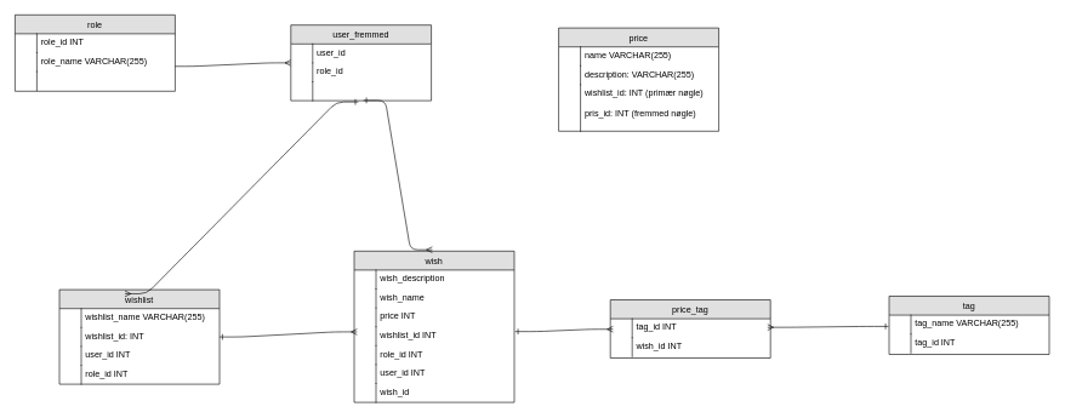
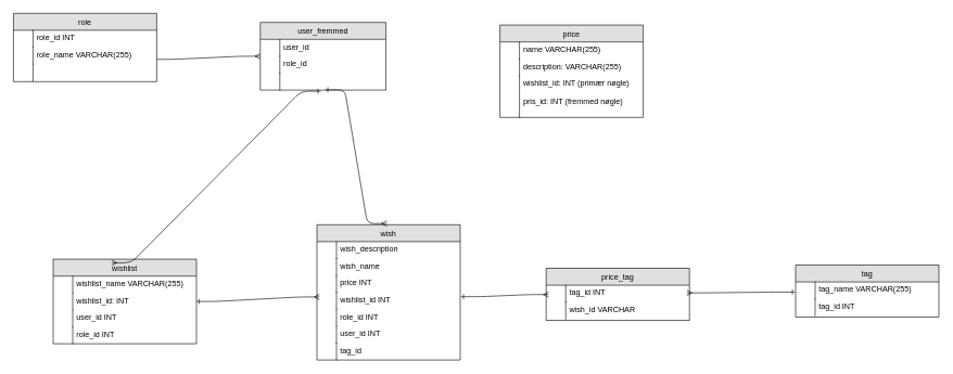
  <mxCell id="0" />
  <mxCell id="1" parent="0" />
  <mxCell id="2" style="edgeStyle=entityRelationEdgeStyle;html=1;startArrow=ERmany;startFill=0;endArrow=ERone;endFill=0;jettySize=auto;orthogonalLoop=1;rounded=1;entryX=0.973;entryY=0.723;entryDx=0;entryDy=0;entryPerimeter=0;" parent="1" source="3" target="13" edge="1"><mxGeometry relative="1" as="geometry"><mxPoint x="245" y="147.204" as="targetPoint" /><Array as="points"><mxPoint x="269" y="393" /></Array></mxGeometry></mxCell>
  <mxCell id="3" value="user_fremmed" style="swimlane;fontStyle=0;childLayout=stackLayout;horizontal=1;startSize=26;fillColor=#e0e0e0;horizontalStack=0;resizeParent=1;resizeLast=0;collapsible=1;marginBottom=0;swimlaneFillColor=#ffffff;align=center;" parent="1" vertex="1"><mxGeometry x="399" y="34" width="193" height="104" as="geometry" /></mxCell>
  <mxCell id="4" value="user_id" style="shape=partialRectangle;top=0;left=0;right=0;bottom=0;align=left;verticalAlign=top;spacingTop=-2;fillColor=none;spacingLeft=34;spacingRight=4;overflow=hidden;rotatable=0;points=[[0,0.5],[1,0.5]];portConstraint=eastwest;dropTarget=0;" parent="3" vertex="1"><mxGeometry y="26" width="193" height="26" as="geometry" /></mxCell>
  <mxCell id="5" value="" style="shape=partialRectangle;top=0;left=0;bottom=0;fillColor=none;align=left;verticalAlign=middle;spacingLeft=4;spacingRight=4;overflow=hidden;rotatable=0;points=[];portConstraint=eastwest;part=1;" parent="4" vertex="1" connectable="0"><mxGeometry width="30" height="26" as="geometry" /></mxCell>
  <mxCell id="6" value="role_id" style="shape=partialRectangle;top=0;left=0;right=0;bottom=0;align=left;verticalAlign=top;spacingTop=-2;fillColor=none;spacingLeft=34;spacingRight=4;overflow=hidden;rotatable=0;points=[[0,0.5],[1,0.5]];portConstraint=eastwest;dropTarget=0;" parent="3" vertex="1"><mxGeometry y="52" width="193" height="26" as="geometry" /></mxCell>
  <mxCell id="7" value="" style="shape=partialRectangle;top=0;left=0;bottom=0;fillColor=none;align=left;verticalAlign=middle;spacingLeft=4;spacingRight=4;overflow=hidden;rotatable=0;points=[];portConstraint=eastwest;part=1;" parent="6" vertex="1" connectable="0"><mxGeometry width="30" height="26" as="geometry" /></mxCell>
  <mxCell id="8" value="" style="shape=partialRectangle;top=0;left=0;right=0;bottom=0;align=left;verticalAlign=top;spacingTop=-2;fillColor=none;spacingLeft=34;spacingRight=4;overflow=hidden;rotatable=0;points=[[0,0.5],[1,0.5]];portConstraint=eastwest;dropTarget=0;" parent="3" vertex="1"><mxGeometry y="78" width="193" height="26" as="geometry" /></mxCell>
  <mxCell id="9" value="" style="shape=partialRectangle;top=0;left=0;bottom=0;fillColor=none;align=left;verticalAlign=middle;spacingLeft=4;spacingRight=4;overflow=hidden;rotatable=0;points=[];portConstraint=eastwest;part=1;" parent="8" vertex="1" connectable="0"><mxGeometry width="30" height="26" as="geometry" /></mxCell>
  <mxCell id="10" value="role" style="swimlane;fontStyle=0;childLayout=stackLayout;horizontal=1;startSize=26;fillColor=#e0e0e0;horizontalStack=0;resizeParent=1;resizeLast=0;collapsible=1;marginBottom=0;swimlaneFillColor=#ffffff;align=center;" parent="1" vertex="1"><mxGeometry x="20" y="20" width="220" height="105" as="geometry" /></mxCell>
  <mxCell id="11" value="role_id INT" style="shape=partialRectangle;top=0;left=0;right=0;bottom=0;align=left;verticalAlign=top;spacingTop=-2;fillColor=none;spacingLeft=34;spacingRight=4;overflow=hidden;rotatable=0;points=[[0,0.5],[1,0.5]];portConstraint=eastwest;dropTarget=0;" parent="10" vertex="1"><mxGeometry y="26" width="220" height="26" as="geometry" /></mxCell>
  <mxCell id="12" value="" style="shape=partialRectangle;top=0;left=0;bottom=0;fillColor=none;align=left;verticalAlign=middle;spacingLeft=4;spacingRight=4;overflow=hidden;rotatable=0;points=[];portConstraint=eastwest;part=1;" parent="11" vertex="1" connectable="0"><mxGeometry width="30" height="26" as="geometry" /></mxCell>
  <mxCell id="13" value="role_name VARCHAR(255)" style="shape=partialRectangle;top=0;left=0;right=0;bottom=0;align=left;verticalAlign=top;spacingTop=-2;fillColor=none;spacingLeft=34;spacingRight=4;overflow=hidden;rotatable=0;points=[[0,0.5],[1,0.5]];portConstraint=eastwest;dropTarget=0;" parent="10" vertex="1"><mxGeometry y="52" width="220" height="26" as="geometry" /></mxCell>
  <mxCell id="14" value="" style="shape=partialRectangle;top=0;left=0;bottom=0;fillColor=none;align=left;verticalAlign=middle;spacingLeft=4;spacingRight=4;overflow=hidden;rotatable=0;points=[];portConstraint=eastwest;part=1;" parent="13" vertex="1" connectable="0"><mxGeometry width="30" height="26" as="geometry" /></mxCell>
  <mxCell id="15" value="" style="shape=partialRectangle;top=0;left=0;right=0;bottom=0;align=left;verticalAlign=top;spacingTop=-2;fillColor=none;spacingLeft=34;spacingRight=4;overflow=hidden;rotatable=0;points=[[0,0.5],[1,0.5]];portConstraint=eastwest;dropTarget=0;" parent="10" vertex="1"><mxGeometry y="78" width="220" height="26" as="geometry" /></mxCell>
  <mxCell id="16" value="" style="shape=partialRectangle;top=0;left=0;bottom=0;fillColor=none;align=left;verticalAlign=middle;spacingLeft=4;spacingRight=4;overflow=hidden;rotatable=0;points=[];portConstraint=eastwest;part=1;" parent="15" vertex="1" connectable="0"><mxGeometry width="30" height="26" as="geometry" /></mxCell>
  <mxCell id="17" value="price" style="swimlane;fontStyle=0;childLayout=stackLayout;horizontal=1;startSize=26;fillColor=#e0e0e0;horizontalStack=0;resizeParent=1;resizeLast=0;collapsible=1;marginBottom=0;swimlaneFillColor=#ffffff;align=center;" parent="1" vertex="1"><mxGeometry x="767" y="38" width="220" height="142" as="geometry" /></mxCell>
  <mxCell id="18" value="name VARCHAR(255)" style="shape=partialRectangle;top=0;left=0;right=0;bottom=0;align=left;verticalAlign=top;spacingTop=-2;fillColor=none;spacingLeft=34;spacingRight=4;overflow=hidden;rotatable=0;points=[[0,0.5],[1,0.5]];portConstraint=eastwest;dropTarget=0;" parent="17" vertex="1"><mxGeometry y="26" width="220" height="26" as="geometry" /></mxCell>
  <mxCell id="19" value="" style="shape=partialRectangle;top=0;left=0;bottom=0;fillColor=none;align=left;verticalAlign=middle;spacingLeft=4;spacingRight=4;overflow=hidden;rotatable=0;points=[];portConstraint=eastwest;part=1;" parent="18" vertex="1" connectable="0"><mxGeometry width="30" height="26" as="geometry" /></mxCell>
  <mxCell id="20" value="description: VARCHAR(255)" style="shape=partialRectangle;top=0;left=0;right=0;bottom=0;align=left;verticalAlign=top;spacingTop=-2;fillColor=none;spacingLeft=34;spacingRight=4;overflow=hidden;rotatable=0;points=[[0,0.5],[1,0.5]];portConstraint=eastwest;dropTarget=0;" parent="17" vertex="1"><mxGeometry y="52" width="220" height="26" as="geometry" /></mxCell>
  <mxCell id="21" value="" style="shape=partialRectangle;top=0;left=0;bottom=0;fillColor=none;align=left;verticalAlign=middle;spacingLeft=4;spacingRight=4;overflow=hidden;rotatable=0;points=[];portConstraint=eastwest;part=1;" parent="20" vertex="1" connectable="0"><mxGeometry width="30" height="26" as="geometry" /></mxCell>
  <mxCell id="22" value="wishlist_id: INT (primær nøgle)&#10;&#10;pris_id: INT (fremmed nøgle)" style="shape=partialRectangle;top=0;left=0;right=0;bottom=0;align=left;verticalAlign=top;spacingTop=-2;fillColor=none;spacingLeft=34;spacingRight=4;overflow=hidden;rotatable=0;points=[[0,0.5],[1,0.5]];portConstraint=eastwest;dropTarget=0;" parent="17" vertex="1"><mxGeometry y="78" width="220" height="64" as="geometry" /></mxCell>
  <mxCell id="23" value="" style="shape=partialRectangle;top=0;left=0;bottom=0;fillColor=none;align=left;verticalAlign=middle;spacingLeft=4;spacingRight=4;overflow=hidden;rotatable=0;points=[];portConstraint=eastwest;part=1;" parent="22" vertex="1" connectable="0"><mxGeometry width="30" height="64" as="geometry" /></mxCell>
  <mxCell id="24" value="wish" style="swimlane;fontStyle=0;childLayout=stackLayout;horizontal=1;startSize=26;fillColor=#e0e0e0;horizontalStack=0;resizeParent=1;resizeLast=0;collapsible=1;marginBottom=0;swimlaneFillColor=#ffffff;align=center;" parent="1" vertex="1"><mxGeometry x="486" y="345" width="220" height="208" as="geometry" /></mxCell>
  <mxCell id="25" value="wish_description" style="shape=partialRectangle;top=0;left=0;right=0;bottom=0;align=left;verticalAlign=top;spacingTop=-2;fillColor=none;spacingLeft=34;spacingRight=4;overflow=hidden;rotatable=0;points=[[0,0.5],[1,0.5]];portConstraint=eastwest;dropTarget=0;" parent="24" vertex="1"><mxGeometry y="26" width="220" height="26" as="geometry" /></mxCell>
  <mxCell id="26" value="" style="shape=partialRectangle;top=0;left=0;bottom=0;fillColor=none;align=left;verticalAlign=middle;spacingLeft=4;spacingRight=4;overflow=hidden;rotatable=0;points=[];portConstraint=eastwest;part=1;" parent="25" vertex="1" connectable="0"><mxGeometry width="30" height="26" as="geometry" /></mxCell>
  <mxCell id="27" value="wish_name" style="shape=partialRectangle;top=0;left=0;right=0;bottom=0;align=left;verticalAlign=top;spacingTop=-2;fillColor=none;spacingLeft=34;spacingRight=4;overflow=hidden;rotatable=0;points=[[0,0.5],[1,0.5]];portConstraint=eastwest;dropTarget=0;" parent="24" vertex="1"><mxGeometry y="52" width="220" height="26" as="geometry" /></mxCell>
  <mxCell id="28" value="" style="shape=partialRectangle;top=0;left=0;bottom=0;fillColor=none;align=left;verticalAlign=middle;spacingLeft=4;spacingRight=4;overflow=hidden;rotatable=0;points=[];portConstraint=eastwest;part=1;" parent="27" vertex="1" connectable="0"><mxGeometry width="30" height="26" as="geometry" /></mxCell>
  <mxCell id="29" value="price INT" style="shape=partialRectangle;top=0;left=0;right=0;bottom=0;align=left;verticalAlign=top;spacingTop=-2;fillColor=none;spacingLeft=34;spacingRight=4;overflow=hidden;rotatable=0;points=[[0,0.5],[1,0.5]];portConstraint=eastwest;dropTarget=0;" parent="24" vertex="1"><mxGeometry y="78" width="220" height="26" as="geometry" /></mxCell>
  <mxCell id="30" value="" style="shape=partialRectangle;top=0;left=0;bottom=0;fillColor=none;align=left;verticalAlign=middle;spacingLeft=4;spacingRight=4;overflow=hidden;rotatable=0;points=[];portConstraint=eastwest;part=1;" parent="29" vertex="1" connectable="0"><mxGeometry width="30" height="26" as="geometry" /></mxCell>
  <mxCell id="31" value="wishlist_id INT" style="shape=partialRectangle;top=0;left=0;right=0;bottom=0;align=left;verticalAlign=top;spacingTop=-2;fillColor=none;spacingLeft=34;spacingRight=4;overflow=hidden;rotatable=0;points=[[0,0.5],[1,0.5]];portConstraint=eastwest;dropTarget=0;" vertex="1" parent="24"><mxGeometry y="104" width="220" height="26" as="geometry" /></mxCell>
  <mxCell id="32" value="" style="shape=partialRectangle;top=0;left=0;bottom=0;fillColor=none;align=left;verticalAlign=middle;spacingLeft=4;spacingRight=4;overflow=hidden;rotatable=0;points=[];portConstraint=eastwest;part=1;" vertex="1" connectable="0" parent="31"><mxGeometry width="30" height="26" as="geometry" /></mxCell>
  <mxCell id="33" value="role_id INT" style="shape=partialRectangle;top=0;left=0;right=0;bottom=0;align=left;verticalAlign=top;spacingTop=-2;fillColor=none;spacingLeft=34;spacingRight=4;overflow=hidden;rotatable=0;points=[[0,0.5],[1,0.5]];portConstraint=eastwest;dropTarget=0;" vertex="1" parent="24"><mxGeometry y="130" width="220" height="26" as="geometry" /></mxCell>
  <mxCell id="34" value="" style="shape=partialRectangle;top=0;left=0;bottom=0;fillColor=none;align=left;verticalAlign=middle;spacingLeft=4;spacingRight=4;overflow=hidden;rotatable=0;points=[];portConstraint=eastwest;part=1;" vertex="1" connectable="0" parent="33"><mxGeometry width="30" height="26" as="geometry" /></mxCell>
  <mxCell id="35" value="user_id INT" style="shape=partialRectangle;top=0;left=0;right=0;bottom=0;align=left;verticalAlign=top;spacingTop=-2;fillColor=none;spacingLeft=34;spacingRight=4;overflow=hidden;rotatable=0;points=[[0,0.5],[1,0.5]];portConstraint=eastwest;dropTarget=0;" vertex="1" parent="24"><mxGeometry y="156" width="220" height="26" as="geometry" /></mxCell>
  <mxCell id="36" value="" style="shape=partialRectangle;top=0;left=0;bottom=0;fillColor=none;align=left;verticalAlign=middle;spacingLeft=4;spacingRight=4;overflow=hidden;rotatable=0;points=[];portConstraint=eastwest;part=1;" vertex="1" connectable="0" parent="35"><mxGeometry width="30" height="26" as="geometry" /></mxCell>
- <mxCell id="37" value="wish_id" style="shape=partialRectangle;top=0;left=0;right=0;bottom=0;align=left;verticalAlign=top;spacingTop=-2;fillColor=none;spacingLeft=34;spacingRight=4;overflow=hidden;rotatable=0;points=[[0,0.5],[1,0.5]];portConstraint=eastwest;dropTarget=0;" vertex="1" parent="24"><mxGeometry y="182" width="220" height="26" as="geometry" /></mxCell>
+ <mxCell id="37" value="tag_id" style="shape=partialRectangle;top=0;left=0;right=0;bottom=0;align=left;verticalAlign=top;spacingTop=-2;fillColor=none;spacingLeft=34;spacingRight=4;overflow=hidden;rotatable=0;points=[[0,0.5],[1,0.5]];portConstraint=eastwest;dropTarget=0;" vertex="1" parent="24"><mxGeometry y="182" width="220" height="26" as="geometry" /></mxCell>
  <mxCell id="38" value="" style="shape=partialRectangle;top=0;left=0;bottom=0;fillColor=none;align=left;verticalAlign=middle;spacingLeft=4;spacingRight=4;overflow=hidden;rotatable=0;points=[];portConstraint=eastwest;part=1;" vertex="1" connectable="0" parent="37"><mxGeometry width="30" height="26" as="geometry" /></mxCell>
  <mxCell id="39" style="edgeStyle=entityRelationEdgeStyle;html=1;startArrow=ERmany;startFill=0;endArrow=ERone;endFill=0;jettySize=auto;orthogonalLoop=1;rounded=1;exitX=0.018;exitY=0.271;exitDx=0;exitDy=0;exitPerimeter=0;" edge="1" parent="1" source="31" target="43"><mxGeometry relative="1" as="geometry"><mxPoint x="524.06" y="314.188" as="targetPoint" /><Array as="points"><mxPoint x="474.48" y="430.01" /></Array><mxPoint x="341" y="254" as="sourcePoint" /></mxGeometry></mxCell>
  <mxCell id="40" value="wishlist" style="swimlane;fontStyle=0;childLayout=stackLayout;horizontal=1;startSize=26;fillColor=#e0e0e0;horizontalStack=0;resizeParent=1;resizeLast=0;collapsible=1;marginBottom=0;swimlaneFillColor=#ffffff;align=center;" vertex="1" parent="1"><mxGeometry x="81" y="398" width="220" height="130" as="geometry" /></mxCell>
  <mxCell id="41" value="wishlist_name VARCHAR(255)" style="shape=partialRectangle;top=0;left=0;right=0;bottom=0;align=left;verticalAlign=top;spacingTop=-2;fillColor=none;spacingLeft=34;spacingRight=4;overflow=hidden;rotatable=0;points=[[0,0.5],[1,0.5]];portConstraint=eastwest;dropTarget=0;" vertex="1" parent="40"><mxGeometry y="26" width="220" height="26" as="geometry" /></mxCell>
  <mxCell id="42" value="" style="shape=partialRectangle;top=0;left=0;bottom=0;fillColor=none;align=left;verticalAlign=middle;spacingLeft=4;spacingRight=4;overflow=hidden;rotatable=0;points=[];portConstraint=eastwest;part=1;" vertex="1" connectable="0" parent="41"><mxGeometry width="30" height="26" as="geometry" /></mxCell>
  <mxCell id="43" value="wishlist_id: INT " style="shape=partialRectangle;top=0;left=0;right=0;bottom=0;align=left;verticalAlign=top;spacingTop=-2;fillColor=none;spacingLeft=34;spacingRight=4;overflow=hidden;rotatable=0;points=[[0,0.5],[1,0.5]];portConstraint=eastwest;dropTarget=0;" vertex="1" parent="40"><mxGeometry y="52" width="220" height="26" as="geometry" /></mxCell>
  <mxCell id="44" value="" style="shape=partialRectangle;top=0;left=0;bottom=0;fillColor=none;align=left;verticalAlign=middle;spacingLeft=4;spacingRight=4;overflow=hidden;rotatable=0;points=[];portConstraint=eastwest;part=1;" vertex="1" connectable="0" parent="43"><mxGeometry width="30" height="26" as="geometry" /></mxCell>
  <mxCell id="45" value="user_id INT" style="shape=partialRectangle;top=0;left=0;right=0;bottom=0;align=left;verticalAlign=top;spacingTop=-2;fillColor=none;spacingLeft=34;spacingRight=4;overflow=hidden;rotatable=0;points=[[0,0.5],[1,0.5]];portConstraint=eastwest;dropTarget=0;" vertex="1" parent="40"><mxGeometry y="78" width="220" height="26" as="geometry" /></mxCell>
  <mxCell id="46" value="" style="shape=partialRectangle;top=0;left=0;bottom=0;fillColor=none;align=left;verticalAlign=middle;spacingLeft=4;spacingRight=4;overflow=hidden;rotatable=0;points=[];portConstraint=eastwest;part=1;" vertex="1" connectable="0" parent="45"><mxGeometry width="30" height="26" as="geometry" /></mxCell>
  <mxCell id="47" value="role_id INT" style="shape=partialRectangle;top=0;left=0;right=0;bottom=0;align=left;verticalAlign=top;spacingTop=-2;fillColor=none;spacingLeft=34;spacingRight=4;overflow=hidden;rotatable=0;points=[[0,0.5],[1,0.5]];portConstraint=eastwest;dropTarget=0;" vertex="1" parent="40"><mxGeometry y="104" width="220" height="26" as="geometry" /></mxCell>
  <mxCell id="48" value="" style="shape=partialRectangle;top=0;left=0;bottom=0;fillColor=none;align=left;verticalAlign=middle;spacingLeft=4;spacingRight=4;overflow=hidden;rotatable=0;points=[];portConstraint=eastwest;part=1;" vertex="1" connectable="0" parent="47"><mxGeometry width="30" height="26" as="geometry" /></mxCell>
  <mxCell id="49" value="tag" style="swimlane;fontStyle=0;childLayout=stackLayout;horizontal=1;startSize=26;fillColor=#e0e0e0;horizontalStack=0;resizeParent=1;resizeLast=0;collapsible=1;marginBottom=0;swimlaneFillColor=#ffffff;align=center;" vertex="1" parent="1"><mxGeometry x="1221" y="407" width="220" height="80" as="geometry" /></mxCell>
  <mxCell id="50" value="tag_name VARCHAR(255)" style="shape=partialRectangle;top=0;left=0;right=0;bottom=0;align=left;verticalAlign=top;spacingTop=-2;fillColor=none;spacingLeft=34;spacingRight=4;overflow=hidden;rotatable=0;points=[[0,0.5],[1,0.5]];portConstraint=eastwest;dropTarget=0;" vertex="1" parent="49"><mxGeometry y="26" width="220" height="26" as="geometry" /></mxCell>
  <mxCell id="51" value="" style="shape=partialRectangle;top=0;left=0;bottom=0;fillColor=none;align=left;verticalAlign=middle;spacingLeft=4;spacingRight=4;overflow=hidden;rotatable=0;points=[];portConstraint=eastwest;part=1;" vertex="1" connectable="0" parent="50"><mxGeometry width="30" height="26" as="geometry" /></mxCell>
  <mxCell id="52" value="tag_id INT" style="shape=partialRectangle;top=0;left=0;right=0;bottom=0;align=left;verticalAlign=top;spacingTop=-2;fillColor=none;spacingLeft=34;spacingRight=4;overflow=hidden;rotatable=0;points=[[0,0.5],[1,0.5]];portConstraint=eastwest;dropTarget=0;" vertex="1" parent="49"><mxGeometry y="52" width="220" height="26" as="geometry" /></mxCell>
  <mxCell id="53" value="" style="shape=partialRectangle;top=0;left=0;bottom=0;fillColor=none;align=left;verticalAlign=middle;spacingLeft=4;spacingRight=4;overflow=hidden;rotatable=0;points=[];portConstraint=eastwest;part=1;" vertex="1" connectable="0" parent="52"><mxGeometry width="30" height="26" as="geometry" /></mxCell>
  <mxCell id="54" value="price_tag" style="swimlane;fontStyle=0;childLayout=stackLayout;horizontal=1;startSize=26;fillColor=#e0e0e0;horizontalStack=0;resizeParent=1;resizeLast=0;collapsible=1;marginBottom=0;swimlaneFillColor=#ffffff;align=center;" vertex="1" parent="1"><mxGeometry x="838" y="412" width="220" height="80" as="geometry" /></mxCell>
  <mxCell id="55" value="tag_id INT" style="shape=partialRectangle;top=0;left=0;right=0;bottom=0;align=left;verticalAlign=top;spacingTop=-2;fillColor=none;spacingLeft=34;spacingRight=4;overflow=hidden;rotatable=0;points=[[0,0.5],[1,0.5]];portConstraint=eastwest;dropTarget=0;" vertex="1" parent="54"><mxGeometry y="26" width="220" height="26" as="geometry" /></mxCell>
  <mxCell id="56" value="" style="shape=partialRectangle;top=0;left=0;bottom=0;fillColor=none;align=left;verticalAlign=middle;spacingLeft=4;spacingRight=4;overflow=hidden;rotatable=0;points=[];portConstraint=eastwest;part=1;" vertex="1" connectable="0" parent="55"><mxGeometry width="30" height="26" as="geometry" /></mxCell>
- <mxCell id="57" value="wish_id INT" style="shape=partialRectangle;top=0;left=0;right=0;bottom=0;align=left;verticalAlign=top;spacingTop=-2;fillColor=none;spacingLeft=34;spacingRight=4;overflow=hidden;rotatable=0;points=[[0,0.5],[1,0.5]];portConstraint=eastwest;dropTarget=0;" vertex="1" parent="54"><mxGeometry y="52" width="220" height="26" as="geometry" /></mxCell>
+ <mxCell id="57" value="wish_id VARCHAR" style="shape=partialRectangle;top=0;left=0;right=0;bottom=0;align=left;verticalAlign=top;spacingTop=-2;fillColor=none;spacingLeft=34;spacingRight=4;overflow=hidden;rotatable=0;points=[[0,0.5],[1,0.5]];portConstraint=eastwest;dropTarget=0;" vertex="1" parent="54"><mxGeometry y="52" width="220" height="26" as="geometry" /></mxCell>
  <mxCell id="58" value="" style="shape=partialRectangle;top=0;left=0;bottom=0;fillColor=none;align=left;verticalAlign=middle;spacingLeft=4;spacingRight=4;overflow=hidden;rotatable=0;points=[];portConstraint=eastwest;part=1;" vertex="1" connectable="0" parent="57"><mxGeometry width="30" height="26" as="geometry" /></mxCell>
  <mxCell id="59" style="edgeStyle=entityRelationEdgeStyle;html=1;startArrow=ERmany;startFill=0;endArrow=ERone;endFill=0;jettySize=auto;orthogonalLoop=1;rounded=1;entryX=1.005;entryY=0.254;entryDx=0;entryDy=0;entryPerimeter=0;exitX=0.017;exitY=0.555;exitDx=0;exitDy=0;exitPerimeter=0;" edge="1" parent="1" source="55" target="31"><mxGeometry relative="1" as="geometry"><mxPoint x="830" y="290" as="targetPoint" /><Array as="points"><mxPoint x="507" y="514" /></Array><mxPoint x="736" y="319" as="sourcePoint" /></mxGeometry></mxCell>
  <mxCell id="60" style="edgeStyle=entityRelationEdgeStyle;html=1;startArrow=ERmany;startFill=0;endArrow=ERone;endFill=0;jettySize=auto;orthogonalLoop=1;rounded=1;entryX=-0.004;entryY=0.597;entryDx=0;entryDy=0;entryPerimeter=0;exitX=0.982;exitY=0.453;exitDx=0;exitDy=0;exitPerimeter=0;" edge="1" parent="1" source="55" target="50"><mxGeometry relative="1" as="geometry"><mxPoint x="780" y="259" as="sourcePoint" /><mxPoint x="598" y="256" as="targetPoint" /><Array as="points"><mxPoint x="753" y="548" /><mxPoint x="1182" y="233" /><mxPoint x="624" y="265" /></Array></mxGeometry></mxCell>
  <mxCell id="61" style="edgeStyle=entityRelationEdgeStyle;html=1;startArrow=ERmany;startFill=0;endArrow=ERone;endFill=0;jettySize=auto;orthogonalLoop=1;rounded=1;entryX=0.517;entryY=0.985;entryDx=0;entryDy=0;entryPerimeter=0;exitX=0.488;exitY=-0.009;exitDx=0;exitDy=0;exitPerimeter=0;" edge="1" parent="1" source="24" target="8"><mxGeometry relative="1" as="geometry"><mxPoint x="249" y="115" as="targetPoint" /><Array as="points"><mxPoint x="279" y="403" /></Array><mxPoint x="409" y="96" as="sourcePoint" /></mxGeometry></mxCell>
  <mxCell id="62" style="edgeStyle=entityRelationEdgeStyle;html=1;startArrow=ERmany;startFill=0;endArrow=ERone;endFill=0;jettySize=auto;orthogonalLoop=1;rounded=1;exitX=0.409;exitY=0.043;exitDx=0;exitDy=0;exitPerimeter=0;entryX=0.48;entryY=1.067;entryDx=0;entryDy=0;entryPerimeter=0;" edge="1" parent="1" source="40" target="8"><mxGeometry relative="1" as="geometry"><mxPoint x="509" y="148" as="targetPoint" /><Array as="points"><mxPoint x="289" y="413" /></Array><mxPoint x="603" y="353" as="sourcePoint" /></mxGeometry></mxCell>
